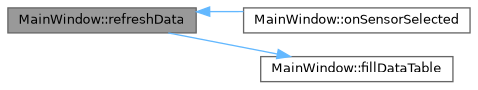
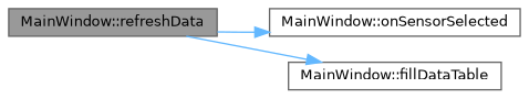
  digraph {
    rankdir=LR
    node [color=grey40 fillcolor=white fontname=Helvetica fontsize=10 shape=box style=filled]
    edge [color=steelblue1 fontname=Helvetica fontsize=10 labelfontname=Helvetica labelfontsize=10 style=solid]
    n1 [color=gray40 fillcolor=grey60 fontcolor=black height=0.2 label="MainWindow::refreshData" width=0.4]
    n2 [height=0.2 label="MainWindow::onSensorSelected" width=0.4]
    n3 [height=0.2 label="MainWindow::fillDataTable" width=0.4]
-   n2 -> n1
+   n1 -> n2
    n1 -> n3
  }
